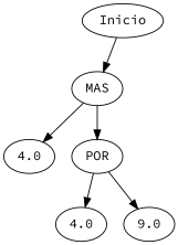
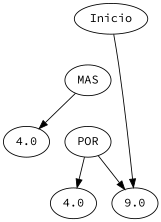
  digraph {
    fontname="Source Code Pro"
    node [fontname="Source Code Pro"]
    edge [fontname="Source Code Pro"]
    n1 [label=Inicio]
    n2 [label=MAS]
    n3 [label=4.0]
    n4 [label=POR]
    n5 [label=4.0]
    n6 [label=9.0]
-   n1 -> n2
+   n1 -> n6
    n2 -> n3
-   n2 -> n4
    n4 -> n5
    n4 -> n6
  }
